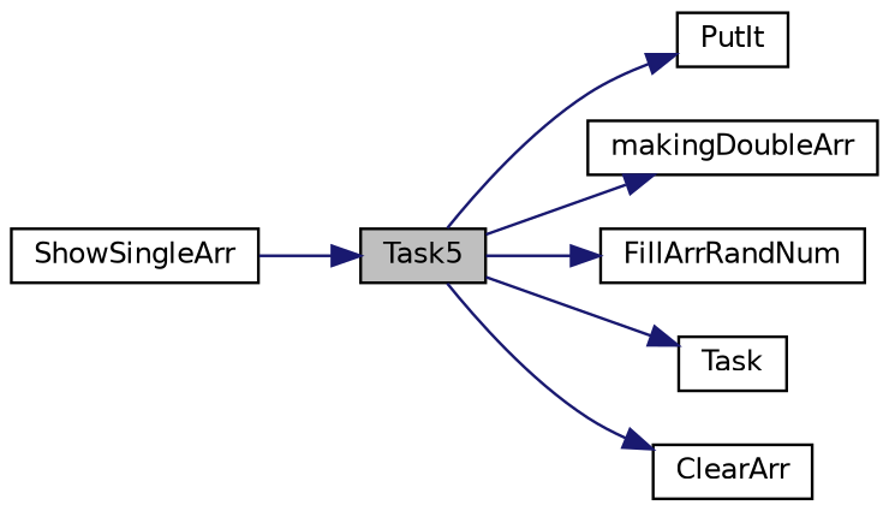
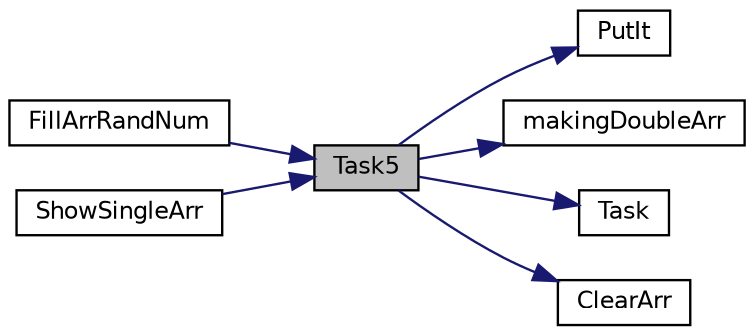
  digraph {
    rankdir=LR
    node [color=black fillcolor=white fontname=Helvetica fontsize=10 shape=record style=filled]
    edge [color=midnightblue fontname=Helvetica fontsize=10 labelfontname=Helvetica labelfontsize=10 style=solid]
    n1 [fillcolor=grey75 fontcolor=black height=0.2 label=Task5 width=0.4]
    n2 [height=0.2 label=PutIt width=0.4]
    n3 [height=0.2 label=makingDoubleArr width=0.4]
    n4 [height=0.2 label=FillArrRandNum width=0.4]
    n5 [height=0.2 label=Task width=0.4]
    n6 [height=0.2 label=ClearArr width=0.4]
    n7 [height=0.2 label=ShowSingleArr width=0.4]
    n1 -> n2
    n1 -> n3
-   n1 -> n4
+   n4 -> n1
    n1 -> n5
    n1 -> n6
    n7 -> n1
  }
